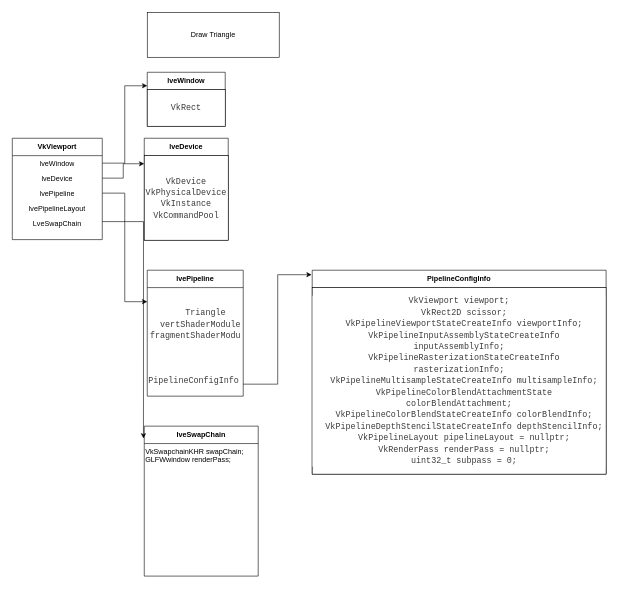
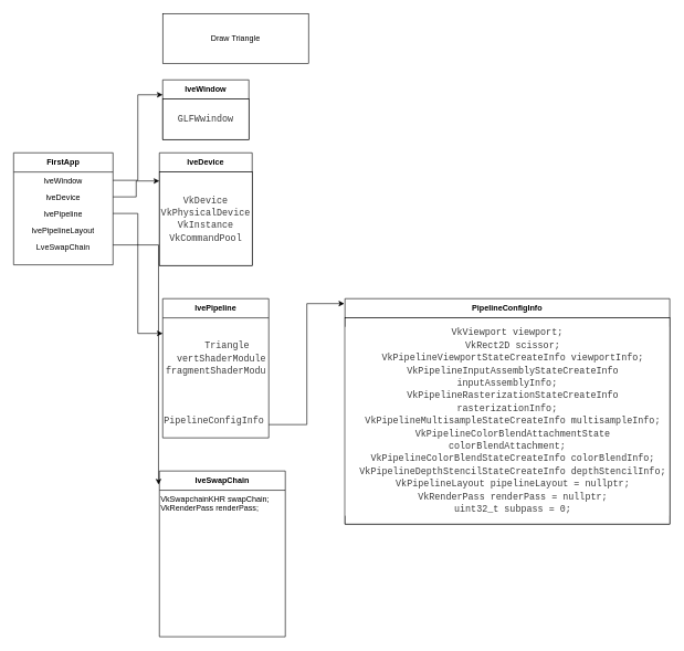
  <mxCell id="0" />
  <mxCell id="1" parent="0" />
- <mxCell id="2" value="VkViewport&lt;br&gt;" style="swimlane;fontStyle=1;align=center;verticalAlign=middle;childLayout=stackLayout;horizontal=1;startSize=29;horizontalStack=0;resizeParent=1;resizeParentMax=0;resizeLast=0;collapsible=0;marginBottom=0;html=1;whiteSpace=wrap;" vertex="1" parent="1"><mxGeometry x="20" y="230" width="150" height="169" as="geometry" /></mxCell>
+ <mxCell id="2" value="FirstApp&lt;br&gt;" style="swimlane;fontStyle=1;align=center;verticalAlign=middle;childLayout=stackLayout;horizontal=1;startSize=29;horizontalStack=0;resizeParent=1;resizeParentMax=0;resizeLast=0;collapsible=0;marginBottom=0;html=1;whiteSpace=wrap;" vertex="1" parent="1"><mxGeometry x="20" y="230" width="150" height="169" as="geometry" /></mxCell>
  <mxCell id="3" value="lveWindow" style="text;html=1;strokeColor=none;fillColor=none;align=center;verticalAlign=middle;spacingLeft=4;spacingRight=4;overflow=hidden;rotatable=0;points=[[0,0.5],[1,0.5]];portConstraint=eastwest;whiteSpace=wrap;" vertex="1" parent="2"><mxGeometry y="29" width="150" height="25" as="geometry" /></mxCell>
  <mxCell id="4" value="lveDevice" style="text;html=1;strokeColor=none;fillColor=none;align=center;verticalAlign=middle;spacingLeft=4;spacingRight=4;overflow=hidden;rotatable=0;points=[[0,0.5],[1,0.5]];portConstraint=eastwest;whiteSpace=wrap;" vertex="1" parent="2"><mxGeometry y="54" width="150" height="25" as="geometry" /></mxCell>
  <mxCell id="5" value="lvePipeline" style="text;html=1;strokeColor=none;fillColor=none;align=center;verticalAlign=middle;spacingLeft=4;spacingRight=4;overflow=hidden;rotatable=0;points=[[0,0.5],[1,0.5]];portConstraint=eastwest;whiteSpace=wrap;" vertex="1" parent="2"><mxGeometry y="79" width="150" height="25" as="geometry" /></mxCell>
  <mxCell id="6" value="lvePipelineLayout" style="text;html=1;strokeColor=none;fillColor=none;align=center;verticalAlign=middle;spacingLeft=4;spacingRight=4;overflow=hidden;rotatable=0;points=[[0,0.5],[1,0.5]];portConstraint=eastwest;whiteSpace=wrap;" vertex="1" parent="2"><mxGeometry y="104" width="150" height="25" as="geometry" /></mxCell>
  <mxCell id="7" value="LveSwapChain" style="text;whiteSpace=wrap;align=center;" vertex="1" parent="2"><mxGeometry y="129" width="150" height="40" as="geometry" /></mxCell>
  <mxCell id="8" value="lveWindow" style="swimlane;fontStyle=1;align=center;verticalAlign=middle;childLayout=stackLayout;horizontal=1;startSize=29;horizontalStack=0;resizeParent=1;resizeParentMax=0;resizeLast=0;collapsible=0;marginBottom=0;html=1;whiteSpace=wrap;" vertex="1" parent="1"><mxGeometry x="245" y="120" width="130" height="90" as="geometry" /></mxCell>
- <mxCell id="9" value="&lt;div style=&quot;color: rgb(59, 59, 59); background-color: rgb(255, 255, 255); font-family: Consolas, &amp;quot;Courier New&amp;quot;, monospace; font-size: 14px; line-height: 19px;&quot;&gt;&lt;div style=&quot;line-height: 19px;&quot;&gt;&lt;div style=&quot;line-height: 19px;&quot;&gt;VkRect&lt;/div&gt;&lt;/div&gt;&lt;/div&gt;" style="html=1;whiteSpace=wrap;" vertex="1" parent="8"><mxGeometry y="29" width="130" height="61" as="geometry" /></mxCell>
+ <mxCell id="9" value="&lt;div style=&quot;color: rgb(59, 59, 59); background-color: rgb(255, 255, 255); font-family: Consolas, &amp;quot;Courier New&amp;quot;, monospace; font-size: 14px; line-height: 19px;&quot;&gt;&lt;div style=&quot;line-height: 19px;&quot;&gt;&lt;div style=&quot;line-height: 19px;&quot;&gt;GLFWwindow&lt;/div&gt;&lt;/div&gt;&lt;/div&gt;" style="html=1;whiteSpace=wrap;" vertex="1" parent="8"><mxGeometry y="29" width="130" height="61" as="geometry" /></mxCell>
  <mxCell id="10" style="edgeStyle=orthogonalEdgeStyle;rounded=0;orthogonalLoop=1;jettySize=auto;html=1;exitX=1;exitY=0.5;exitDx=0;exitDy=0;entryX=0;entryY=0.25;entryDx=0;entryDy=0;" edge="1" parent="1" source="3" target="8"><mxGeometry relative="1" as="geometry" /></mxCell>
  <mxCell id="11" value="lveDevice" style="swimlane;fontStyle=1;align=center;verticalAlign=middle;childLayout=stackLayout;horizontal=1;startSize=29;horizontalStack=0;resizeParent=1;resizeParentMax=0;resizeLast=0;collapsible=0;marginBottom=0;html=1;whiteSpace=wrap;" vertex="1" parent="1"><mxGeometry x="240" y="230" width="140" height="170" as="geometry" /></mxCell>
  <mxCell id="12" value="&lt;div style=&quot;color: rgb(59, 59, 59); background-color: rgb(255, 255, 255); font-family: Consolas, &amp;quot;Courier New&amp;quot;, monospace; font-size: 14px; line-height: 19px;&quot;&gt;&lt;div style=&quot;line-height: 19px;&quot;&gt;VkDevice&lt;/div&gt;&lt;/div&gt;&lt;div style=&quot;color: rgb(59, 59, 59); background-color: rgb(255, 255, 255); font-family: Consolas, &amp;quot;Courier New&amp;quot;, monospace; font-size: 14px; line-height: 19px;&quot;&gt;VkPhysicalDevice&lt;br&gt;&lt;/div&gt;&lt;div style=&quot;color: rgb(59, 59, 59); background-color: rgb(255, 255, 255); font-family: Consolas, &amp;quot;Courier New&amp;quot;, monospace; font-size: 14px; line-height: 19px;&quot;&gt;VkInstance&lt;/div&gt;&lt;div style=&quot;color: rgb(59, 59, 59); background-color: rgb(255, 255, 255); font-family: Consolas, &amp;quot;Courier New&amp;quot;, monospace; font-size: 14px; line-height: 19px;&quot;&gt;&lt;div style=&quot;line-height: 19px;&quot;&gt;&lt;div style=&quot;line-height: 19px;&quot;&gt;VkCommandPool&lt;/div&gt;&lt;/div&gt;&lt;/div&gt;" style="html=1;whiteSpace=wrap;" vertex="1" parent="11"><mxGeometry y="29" width="140" height="141" as="geometry" /></mxCell>
  <mxCell id="13" style="edgeStyle=orthogonalEdgeStyle;rounded=0;orthogonalLoop=1;jettySize=auto;html=1;exitX=1;exitY=0.5;exitDx=0;exitDy=0;entryX=0;entryY=0.25;entryDx=0;entryDy=0;" edge="1" parent="1" source="4" target="11"><mxGeometry relative="1" as="geometry"><mxPoint x="340" y="220" as="targetPoint" /></mxGeometry></mxCell>
  <mxCell id="14" value="lvePipeline" style="swimlane;fontStyle=1;align=center;verticalAlign=middle;childLayout=stackLayout;horizontal=1;startSize=29;horizontalStack=0;resizeParent=1;resizeParentMax=0;resizeLast=0;collapsible=0;marginBottom=0;html=1;whiteSpace=wrap;" vertex="1" parent="1"><mxGeometry x="245" y="450" width="160" height="210" as="geometry" /></mxCell>
  <mxCell id="15" value="&lt;p style=&quot;color: rgb(59, 59, 59); background-color: rgb(255, 255, 255); font-family: Consolas, &amp;quot;Courier New&amp;quot;, monospace; font-size: 14px; line-height: 19px;&quot;&gt;&amp;nbsp; Triangle&lt;br&gt;&lt;span style=&quot;color: rgb(59, 59, 59); background-color: rgb(255, 255, 255); font-family: Consolas, &amp;quot;Courier New&amp;quot;, monospace; font-size: 14px;&quot;&gt;vertShaderModule&lt;br&gt;&lt;/span&gt;fragmentShaderModule&lt;br&gt;&lt;br&gt;&lt;/p&gt;" style="text;html=1;strokeColor=none;fillColor=none;align=center;verticalAlign=middle;spacingLeft=4;spacingRight=4;overflow=hidden;rotatable=0;points=[[0,0.5],[1,0.5]];portConstraint=eastwest;whiteSpace=wrap;" vertex="1" parent="14"><mxGeometry y="29" width="160" height="141" as="geometry" /></mxCell>
  <mxCell id="16" value="&lt;span style=&quot;color: rgb(59, 59, 59); font-family: Consolas, &amp;quot;Courier New&amp;quot;, monospace; font-size: 14px; font-style: normal; font-variant-ligatures: normal; font-variant-caps: normal; font-weight: 400; letter-spacing: normal; orphans: 2; text-align: center; text-indent: 0px; text-transform: none; widows: 2; word-spacing: 0px; -webkit-text-stroke-width: 0px; background-color: rgb(255, 255, 255); text-decoration-thickness: initial; text-decoration-style: initial; text-decoration-color: initial; float: none; display: inline !important;&quot;&gt;PipelineConfigInfo&lt;/span&gt;" style="text;whiteSpace=wrap;html=1;" vertex="1" parent="14"><mxGeometry y="170" width="160" height="40" as="geometry" /></mxCell>
  <mxCell id="17" style="edgeStyle=orthogonalEdgeStyle;rounded=0;orthogonalLoop=1;jettySize=auto;html=1;exitX=1;exitY=0.5;exitDx=0;exitDy=0;entryX=0;entryY=0.25;entryDx=0;entryDy=0;" edge="1" parent="1" source="5" target="14"><mxGeometry relative="1" as="geometry"><mxPoint x="370" y="260" as="targetPoint" /></mxGeometry></mxCell>
  <mxCell id="18" value="Draw Triangle" style="html=1;whiteSpace=wrap;" vertex="1" parent="1"><mxGeometry x="245" y="20" width="220" height="75" as="geometry" /></mxCell>
  <mxCell id="19" value="PipelineConfigInfo" style="swimlane;fontStyle=1;align=center;verticalAlign=middle;childLayout=stackLayout;horizontal=1;startSize=29;horizontalStack=0;resizeParent=1;resizeParentMax=0;resizeLast=0;collapsible=0;marginBottom=0;html=1;whiteSpace=wrap;" vertex="1" parent="1"><mxGeometry x="520" y="450" width="490" height="340" as="geometry" /></mxCell>
  <mxCell id="20" value="&lt;div style=&quot;color: rgb(59, 59, 59); background-color: rgb(255, 255, 255); font-family: Consolas, &amp;quot;Courier New&amp;quot;, monospace; font-size: 14px; line-height: 19px;&quot;&gt;&lt;div style=&quot;line-height: 19px;&quot;&gt;&lt;div style=&quot;line-height: 19px;&quot;&gt;VkViewport viewport;&lt;/div&gt;&lt;div style=&quot;line-height: 19px;&quot;&gt;&amp;nbsp; VkRect2D scissor;&lt;/div&gt;&lt;div style=&quot;line-height: 19px;&quot;&gt;&amp;nbsp; VkPipelineViewportStateCreateInfo viewportInfo;&lt;/div&gt;&lt;div style=&quot;line-height: 19px;&quot;&gt;&amp;nbsp; VkPipelineInputAssemblyStateCreateInfo inputAssemblyInfo;&lt;/div&gt;&lt;div style=&quot;line-height: 19px;&quot;&gt;&amp;nbsp; VkPipelineRasterizationStateCreateInfo rasterizationInfo;&lt;/div&gt;&lt;div style=&quot;line-height: 19px;&quot;&gt;&amp;nbsp; VkPipelineMultisampleStateCreateInfo multisampleInfo;&lt;/div&gt;&lt;div style=&quot;line-height: 19px;&quot;&gt;&amp;nbsp; VkPipelineColorBlendAttachmentState colorBlendAttachment;&lt;/div&gt;&lt;div style=&quot;line-height: 19px;&quot;&gt;&amp;nbsp; VkPipelineColorBlendStateCreateInfo colorBlendInfo;&lt;/div&gt;&lt;div style=&quot;line-height: 19px;&quot;&gt;&amp;nbsp; VkPipelineDepthStencilStateCreateInfo depthStencilInfo;&lt;/div&gt;&lt;div style=&quot;line-height: 19px;&quot;&gt;&amp;nbsp; VkPipelineLayout pipelineLayout = nullptr;&lt;/div&gt;&lt;div style=&quot;line-height: 19px;&quot;&gt;&amp;nbsp; VkRenderPass renderPass = nullptr;&lt;/div&gt;&lt;div style=&quot;line-height: 19px;&quot;&gt;&amp;nbsp; uint32_t subpass = 0;&lt;/div&gt;&lt;/div&gt;&lt;/div&gt;" style="html=1;whiteSpace=wrap;" vertex="1" parent="19"><mxGeometry y="29" width="490" height="311" as="geometry" /></mxCell>
  <mxCell id="21" style="edgeStyle=orthogonalEdgeStyle;rounded=0;orthogonalLoop=1;jettySize=auto;html=1;exitX=1;exitY=0.5;exitDx=0;exitDy=0;entryX=-0.002;entryY=0.022;entryDx=0;entryDy=0;entryPerimeter=0;" edge="1" parent="1" source="16" target="19"><mxGeometry relative="1" as="geometry"><mxPoint x="490" y="470" as="targetPoint" /></mxGeometry></mxCell>
  <mxCell id="22" value="lveSwapChain" style="swimlane;fontStyle=1;align=center;verticalAlign=middle;childLayout=stackLayout;horizontal=1;startSize=29;horizontalStack=0;resizeParent=1;resizeParentMax=0;resizeLast=0;collapsible=0;marginBottom=0;html=1;whiteSpace=wrap;" vertex="1" parent="1"><mxGeometry x="240" y="710" width="190" height="250" as="geometry" /></mxCell>
- <mxCell id="23" value="VkSwapchainKHR swapChain;&#10;GLFWwindow renderPass;&#10;&#10;" style="text;whiteSpace=wrap;" vertex="1" parent="22"><mxGeometry y="29" width="190" height="221" as="geometry" /></mxCell>
+ <mxCell id="23" value="VkSwapchainKHR swapChain;&#10;VkRenderPass renderPass;&#10;&#10;" style="text;whiteSpace=wrap;" vertex="1" parent="22"><mxGeometry y="29" width="190" height="221" as="geometry" /></mxCell>
  <mxCell id="24" style="edgeStyle=orthogonalEdgeStyle;rounded=0;orthogonalLoop=1;jettySize=auto;html=1;exitX=1;exitY=0.25;exitDx=0;exitDy=0;entryX=-0.007;entryY=0.082;entryDx=0;entryDy=0;entryPerimeter=0;" edge="1" parent="1" source="7" target="22"><mxGeometry relative="1" as="geometry" /></mxCell>
